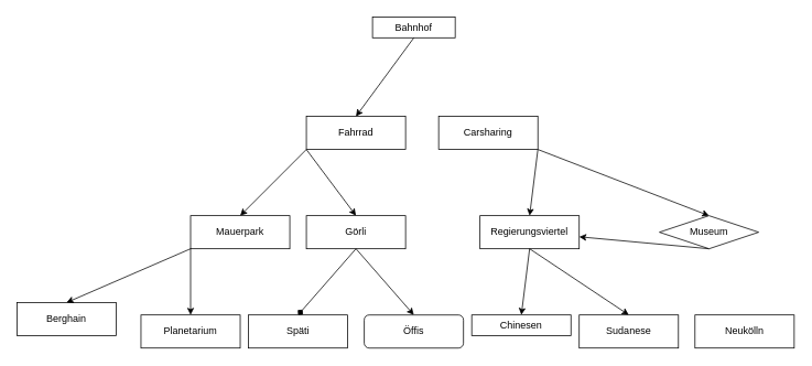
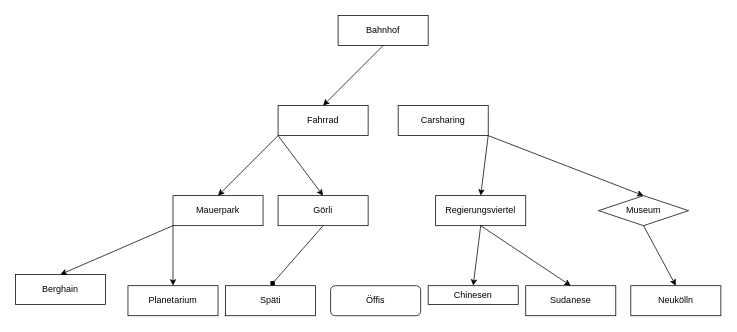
  <mxCell id="0" />
  <mxCell id="1" parent="0" />
- <mxCell id="2" value="Bahnhof" style="rounded=0;whiteSpace=wrap;html=1;" parent="1" vertex="1"><mxGeometry x="450" y="20" width="100" height="25" as="geometry" /></mxCell>
+ <mxCell id="2" value="Bahnhof" style="rounded=0;whiteSpace=wrap;html=1;" parent="1" vertex="1"><mxGeometry x="450" y="20" width="120" height="40" as="geometry" /></mxCell>
  <mxCell id="3" value="Fahrrad" style="rounded=0;whiteSpace=wrap;html=1;" parent="1" vertex="1"><mxGeometry x="370" y="140" width="120" height="40" as="geometry" /></mxCell>
  <mxCell id="4" value="Carsharing" style="rounded=0;whiteSpace=wrap;html=1;" parent="1" vertex="1"><mxGeometry x="530" y="140" width="120" height="40" as="geometry" /></mxCell>
  <mxCell id="5" value="" style="endArrow=classic;html=1;entryX=0.5;entryY=0;entryDx=0;entryDy=0;exitX=0.5;exitY=1;exitDx=0;exitDy=0;" parent="1" source="2" target="3" edge="1"><mxGeometry width="50" height="50" relative="1" as="geometry"><mxPoint x="440" y="-10" as="sourcePoint" /><mxPoint x="490" y="-60" as="targetPoint" /></mxGeometry></mxCell>
  <mxCell id="6" value="Mauerpark" style="rounded=0;whiteSpace=wrap;html=1;" parent="1" vertex="1"><mxGeometry x="230" y="260" width="120" height="40" as="geometry" /></mxCell>
  <mxCell id="7" value="Görli" style="rounded=0;whiteSpace=wrap;html=1;" parent="1" vertex="1"><mxGeometry x="370" y="260" width="120" height="40" as="geometry" /></mxCell>
  <mxCell id="8" value="" style="endArrow=classic;html=1;entryX=0.5;entryY=0;entryDx=0;entryDy=0;exitX=0.5;exitY=1;exitDx=0;exitDy=0;" parent="1" target="6" edge="1"><mxGeometry width="50" height="50" relative="1" as="geometry"><mxPoint x="370" y="180" as="sourcePoint" /><mxPoint x="350" y="60" as="targetPoint" /></mxGeometry></mxCell>
  <mxCell id="9" value="" style="endArrow=classic;html=1;entryX=0.5;entryY=0;entryDx=0;entryDy=0;exitX=0.5;exitY=1;exitDx=0;exitDy=0;" parent="1" target="7" edge="1"><mxGeometry width="50" height="50" relative="1" as="geometry"><mxPoint x="370" y="180" as="sourcePoint" /><mxPoint x="350" y="60" as="targetPoint" /></mxGeometry></mxCell>
  <mxCell id="10" value="Regierungsviertel" style="rounded=0;whiteSpace=wrap;html=1;" parent="1" vertex="1"><mxGeometry x="580" y="260" width="120" height="40" as="geometry" /></mxCell>
  <mxCell id="11" value="Museum" style="rhombus;whiteSpace=wrap;html=1;" parent="1" vertex="1"><mxGeometry x="797" y="260" width="120" height="40" as="geometry" /></mxCell>
  <mxCell id="12" value="" style="endArrow=classic;html=1;entryX=0.5;entryY=0;entryDx=0;entryDy=0;exitX=0.5;exitY=1;exitDx=0;exitDy=0;" parent="1" target="10" edge="1"><mxGeometry width="50" height="50" relative="1" as="geometry"><mxPoint x="650" y="180" as="sourcePoint" /><mxPoint x="630" y="60" as="targetPoint" /></mxGeometry></mxCell>
  <mxCell id="13" value="" style="endArrow=classic;html=1;entryX=0.5;entryY=0;entryDx=0;entryDy=0;exitX=0.5;exitY=1;exitDx=0;exitDy=0;" parent="1" target="11" edge="1"><mxGeometry width="50" height="50" relative="1" as="geometry"><mxPoint x="650" y="180" as="sourcePoint" /><mxPoint x="630" y="60" as="targetPoint" /></mxGeometry></mxCell>
  <mxCell id="14" value="Berghain" style="rounded=0;whiteSpace=wrap;html=1;" parent="1" vertex="1"><mxGeometry x="20" y="365" width="120" height="40" as="geometry" /></mxCell>
  <mxCell id="15" value="Planetarium" style="rounded=0;whiteSpace=wrap;html=1;" parent="1" vertex="1"><mxGeometry x="170" y="380" width="120" height="40" as="geometry" /></mxCell>
  <mxCell id="16" value="" style="endArrow=classic;html=1;entryX=0.5;entryY=0;entryDx=0;entryDy=0;exitX=0.5;exitY=1;exitDx=0;exitDy=0;" parent="1" target="14" edge="1"><mxGeometry width="50" height="50" relative="1" as="geometry"><mxPoint x="230" y="300" as="sourcePoint" /><mxPoint x="210" y="180" as="targetPoint" /></mxGeometry></mxCell>
  <mxCell id="17" value="" style="endArrow=classic;html=1;entryX=0.5;entryY=0;entryDx=0;entryDy=0;exitX=0.5;exitY=1;exitDx=0;exitDy=0;" parent="1" target="15" edge="1"><mxGeometry width="50" height="50" relative="1" as="geometry"><mxPoint x="230" y="300" as="sourcePoint" /><mxPoint x="210" y="180" as="targetPoint" /></mxGeometry></mxCell>
  <mxCell id="18" value="Späti" style="rounded=0;whiteSpace=wrap;html=1;" parent="1" vertex="1"><mxGeometry x="300" y="380" width="120" height="40" as="geometry" /></mxCell>
  <mxCell id="19" value="Öffis" style="whiteSpace=wrap;html=1;rounded=1;" parent="1" vertex="1"><mxGeometry x="440" y="380" width="120" height="40" as="geometry" /></mxCell>
  <mxCell id="20" value="" style="endArrow=diamond;html=1;entryX=0.5;entryY=0;entryDx=0;entryDy=0;exitX=0.5;exitY=1;exitDx=0;exitDy=0;" parent="1" source="7" target="18" edge="1"><mxGeometry width="50" height="50" relative="1" as="geometry"><mxPoint x="490" y="300" as="sourcePoint" /><mxPoint x="470" y="180" as="targetPoint" /></mxGeometry></mxCell>
- <mxCell id="21" value="" style="endArrow=classic;html=1;entryX=0.5;entryY=0;entryDx=0;entryDy=0;exitX=0.5;exitY=1;exitDx=0;exitDy=0;" parent="1" source="7" target="19" edge="1"><mxGeometry width="50" height="50" relative="1" as="geometry"><mxPoint x="490" y="300" as="sourcePoint" /><mxPoint x="470" y="180" as="targetPoint" /></mxGeometry></mxCell>
  <mxCell id="22" value="Chinesen" style="rounded=0;whiteSpace=wrap;html=1;" parent="1" vertex="1"><mxGeometry x="570" y="380" width="120" height="25" as="geometry" /></mxCell>
  <mxCell id="23" value="" style="endArrow=classic;html=1;entryX=0.5;entryY=0;entryDx=0;entryDy=0;" parent="1" target="25" edge="1"><mxGeometry width="50" height="50" relative="1" as="geometry"><mxPoint x="640" y="300" as="sourcePoint" /><mxPoint x="800" y="410" as="targetPoint" /></mxGeometry></mxCell>
  <mxCell id="24" value="" style="endArrow=classic;html=1;entryX=0.5;entryY=0;entryDx=0;entryDy=0;exitX=0.5;exitY=1;exitDx=0;exitDy=0;" parent="1" source="10" target="22" edge="1"><mxGeometry width="50" height="50" relative="1" as="geometry"><mxPoint x="430" y="250" as="sourcePoint" /><mxPoint x="480" y="200" as="targetPoint" /></mxGeometry></mxCell>
  <mxCell id="25" value="Sudanese" style="rounded=0;whiteSpace=wrap;html=1;" parent="1" vertex="1"><mxGeometry x="700" y="380" width="120" height="40" as="geometry" /></mxCell>
  <mxCell id="26" value="Neukölln" style="rounded=0;whiteSpace=wrap;html=1;" parent="1" vertex="1"><mxGeometry x="840" y="380" width="120" height="40" as="geometry" /></mxCell>
- <mxCell id="27" value="" style="endArrow=classic;html=1;exitX=0.5;exitY=1;exitDx=0;exitDy=0;" parent="1" source="11" target="10" edge="1"><mxGeometry width="50" height="50" relative="1" as="geometry"><mxPoint x="440" y="360" as="sourcePoint" /><mxPoint x="490" y="310" as="targetPoint" /></mxGeometry></mxCell>
+ <mxCell id="27" value="" style="endArrow=classic;html=1;entryX=0.5;entryY=0;entryDx=0;entryDy=0;exitX=0.5;exitY=1;exitDx=0;exitDy=0;" parent="1" source="11" target="26" edge="1"><mxGeometry width="50" height="50" relative="1" as="geometry"><mxPoint x="440" y="360" as="sourcePoint" /><mxPoint x="490" y="310" as="targetPoint" /></mxGeometry></mxCell>
